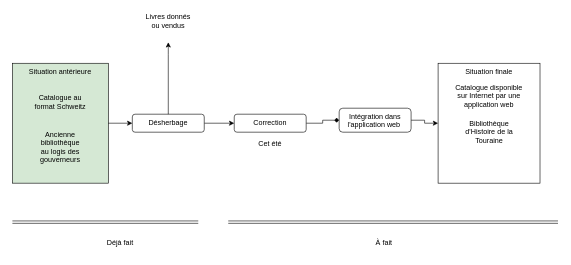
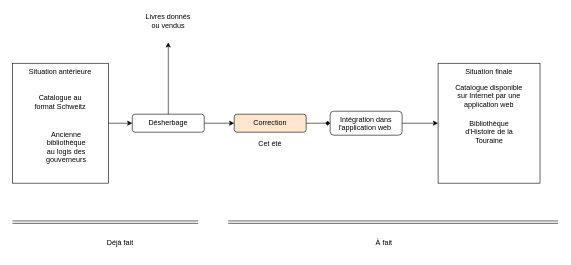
  <mxCell id="0" />
  <mxCell id="1" parent="0" />
  <mxCell id="2" value="" style="group" vertex="1" connectable="0" parent="1"><mxGeometry x="730" y="105" width="170" height="200" as="geometry" /></mxCell>
  <mxCell id="3" value="Situation finale" style="rounded=0;whiteSpace=wrap;html=1;verticalAlign=top;" vertex="1" parent="2"><mxGeometry width="170" height="200" as="geometry" /></mxCell>
  <mxCell id="4" value="Catalogue disponible sur Internet par une application web" style="text;html=1;strokeColor=none;fillColor=none;align=center;verticalAlign=middle;whiteSpace=wrap;rounded=0;" vertex="1" parent="2"><mxGeometry x="25" y="40" width="120" height="30" as="geometry" /></mxCell>
  <mxCell id="5" value="Bibliothèque d'Histoire de la Touraine" style="text;html=1;strokeColor=none;fillColor=none;align=center;verticalAlign=middle;whiteSpace=wrap;rounded=0;" vertex="1" parent="2"><mxGeometry x="37.5" y="100" width="95" height="30" as="geometry" /></mxCell>
  <mxCell id="6" value="" style="group" vertex="1" connectable="0" parent="1"><mxGeometry x="20" y="105" width="160" height="200" as="geometry" /></mxCell>
- <mxCell id="7" value="Situation antérieure" style="rounded=0;whiteSpace=wrap;html=1;horizontal=1;verticalAlign=top;fillColor=#d5e8d4;" vertex="1" parent="6"><mxGeometry width="160" height="200" as="geometry" /></mxCell>
+ <mxCell id="7" value="Situation antérieure" style="rounded=0;whiteSpace=wrap;html=1;horizontal=1;verticalAlign=top;" vertex="1" parent="6"><mxGeometry width="160" height="200" as="geometry" /></mxCell>
  <mxCell id="8" value="Catalogue au format Schweitz" style="text;html=1;strokeColor=none;fillColor=none;align=center;verticalAlign=middle;whiteSpace=wrap;rounded=0;" vertex="1" parent="6"><mxGeometry x="35" y="40" width="90" height="50" as="geometry" /></mxCell>
- <mxCell id="9" value="Ancienne bibliothèque au logis des gouverneurs" style="text;html=1;strokeColor=none;fillColor=none;align=center;verticalAlign=middle;whiteSpace=wrap;rounded=0;" vertex="1" parent="6"><mxGeometry x="40" y="110" width="80" height="60" as="geometry" /></mxCell>
+ <mxCell id="9" value="Ancienne bibliothèque au logis des gouverneurs" style="text;html=1;strokeColor=none;fillColor=none;align=center;verticalAlign=middle;whiteSpace=wrap;rounded=0;" vertex="1" parent="6"><mxGeometry x="50" y="110" width="80" height="60" as="geometry" /></mxCell>
  <mxCell id="10" value="" style="shape=link;html=1;rounded=0;edgeStyle=orthogonalEdgeStyle;" edge="1" parent="1"><mxGeometry width="100" relative="1" as="geometry"><mxPoint x="20" y="370" as="sourcePoint" /><mxPoint x="330" y="370" as="targetPoint" /></mxGeometry></mxCell>
  <mxCell id="11" value="Déjà fait" style="text;html=1;strokeColor=none;fillColor=none;align=center;verticalAlign=middle;whiteSpace=wrap;rounded=0;" vertex="1" parent="1"><mxGeometry x="170" y="390" width="60" height="30" as="geometry" /></mxCell>
  <mxCell id="12" value="" style="shape=link;html=1;rounded=0;edgeStyle=orthogonalEdgeStyle;" edge="1" parent="1"><mxGeometry width="100" relative="1" as="geometry"><mxPoint x="380" y="370" as="sourcePoint" /><mxPoint x="930" y="370" as="targetPoint" /></mxGeometry></mxCell>
  <mxCell id="13" value="À fait" style="text;html=1;strokeColor=none;fillColor=none;align=center;verticalAlign=middle;whiteSpace=wrap;rounded=0;" vertex="1" parent="1"><mxGeometry x="610" y="390" width="60" height="30" as="geometry" /></mxCell>
  <mxCell id="14" value="" style="edgeStyle=orthogonalEdgeStyle;rounded=0;orthogonalLoop=1;jettySize=auto;html=1;entryX=0;entryY=0.5;entryDx=0;entryDy=0;" edge="1" parent="1" source="15" target="20"><mxGeometry relative="1" as="geometry" /></mxCell>
  <mxCell id="15" value="Désherbage" style="rounded=1;whiteSpace=wrap;html=1;verticalAlign=top;" vertex="1" parent="1"><mxGeometry x="220" y="190" width="120" height="30" as="geometry" /></mxCell>
  <mxCell id="16" value="" style="edgeStyle=segmentEdgeStyle;endArrow=classic;html=1;rounded=0;exitX=0.5;exitY=0;exitDx=0;exitDy=0;" edge="1" parent="1" source="15"><mxGeometry width="50" height="50" relative="1" as="geometry"><mxPoint x="320" y="140" as="sourcePoint" /><mxPoint x="280" y="70" as="targetPoint" /><Array as="points"><mxPoint x="280" y="90" /></Array></mxGeometry></mxCell>
  <mxCell id="17" value="Livres donnés ou vendus" style="text;html=1;strokeColor=none;fillColor=none;align=center;verticalAlign=middle;whiteSpace=wrap;rounded=0;" vertex="1" parent="1"><mxGeometry x="235" y="20" width="90" height="30" as="geometry" /></mxCell>
  <mxCell id="18" value="" style="edgeStyle=orthogonalEdgeStyle;rounded=0;orthogonalLoop=1;jettySize=auto;html=1;" edge="1" parent="1" source="7" target="15"><mxGeometry relative="1" as="geometry" /></mxCell>
  <mxCell id="19" value="" style="edgeStyle=orthogonalEdgeStyle;rounded=0;orthogonalLoop=1;jettySize=auto;html=1;endArrow=diamond;" edge="1" parent="1" source="20" target="23"><mxGeometry relative="1" as="geometry" /></mxCell>
- <mxCell id="20" value="Correction" style="rounded=1;whiteSpace=wrap;html=1;verticalAlign=top;" vertex="1" parent="1"><mxGeometry x="390" y="190" width="120" height="30" as="geometry" /></mxCell>
+ <mxCell id="20" value="Correction" style="rounded=1;whiteSpace=wrap;html=1;verticalAlign=top;fillColor=#ffe6cc;" vertex="1" parent="1"><mxGeometry x="390" y="190" width="120" height="30" as="geometry" /></mxCell>
  <mxCell id="21" value="Cet été" style="text;html=1;strokeColor=none;fillColor=none;align=center;verticalAlign=middle;whiteSpace=wrap;rounded=0;" vertex="1" parent="1"><mxGeometry x="420" y="225" width="60" height="30" as="geometry" /></mxCell>
  <mxCell id="22" value="" style="edgeStyle=orthogonalEdgeStyle;rounded=0;orthogonalLoop=1;jettySize=auto;html=1;entryX=0;entryY=0.5;entryDx=0;entryDy=0;" edge="1" parent="1" source="23" target="3"><mxGeometry relative="1" as="geometry" /></mxCell>
- <mxCell id="23" value="Intégration dans l'application web&amp;nbsp;" style="rounded=1;whiteSpace=wrap;html=1;verticalAlign=top;" vertex="1" parent="1"><mxGeometry x="565" y="180" width="120" height="40" as="geometry" /></mxCell>
+ <mxCell id="23" value="Intégration dans l'application web&amp;nbsp;" style="rounded=1;whiteSpace=wrap;html=1;verticalAlign=top;" vertex="1" parent="1"><mxGeometry x="550" y="185" width="120" height="40" as="geometry" /></mxCell>
